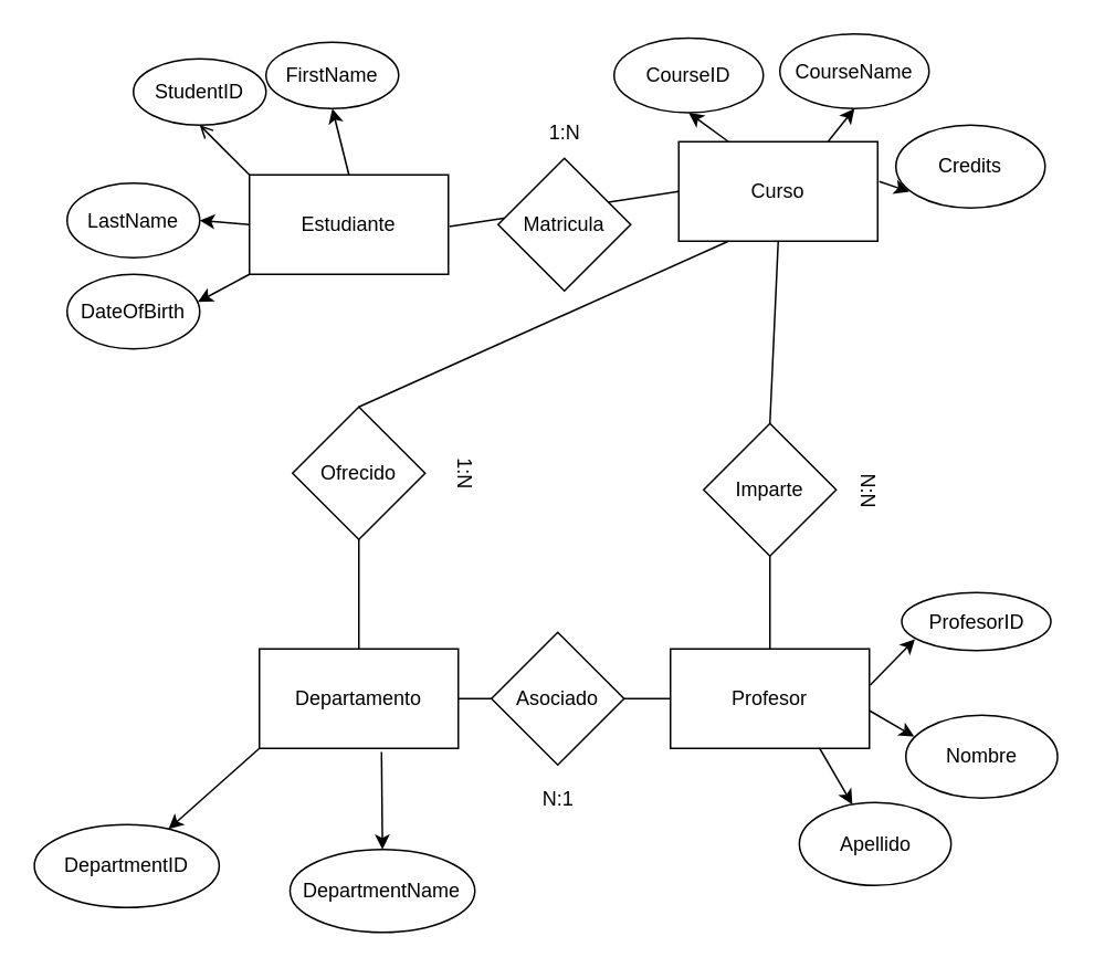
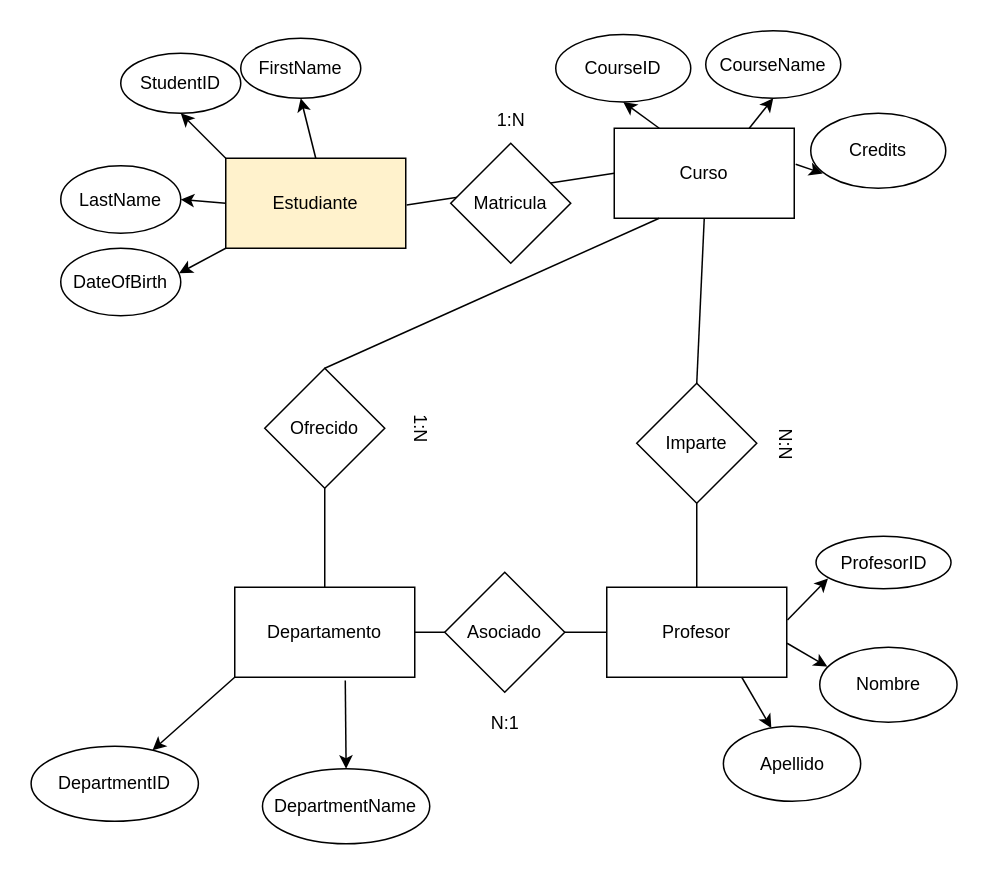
  <mxCell id="0" />
  <mxCell id="1" parent="0" />
- <mxCell id="2" style="edgeStyle=none;html=1;exitX=0;exitY=0;exitDx=0;exitDy=0;entryX=0.5;entryY=1;entryDx=0;entryDy=0;endArrow=open;" edge="1" parent="1" source="3" target="14"><mxGeometry relative="1" as="geometry" /></mxCell>
- <mxCell id="3" value="Estudiante" style="rounded=0;whiteSpace=wrap;html=1;" vertex="1" parent="1"><mxGeometry x="150" y="105" width="120" height="60" as="geometry" /></mxCell>
+ <mxCell id="2" style="edgeStyle=none;html=1;exitX=0;exitY=0;exitDx=0;exitDy=0;entryX=0.5;entryY=1;entryDx=0;entryDy=0;" edge="1" parent="1" source="3" target="14"><mxGeometry relative="1" as="geometry" /></mxCell>
+ <mxCell id="3" value="Estudiante" style="rounded=0;whiteSpace=wrap;html=1;fillColor=#fff2cc;" vertex="1" parent="1"><mxGeometry x="150" y="105" width="120" height="60" as="geometry" /></mxCell>
  <mxCell id="4" value="Curso" style="rounded=0;whiteSpace=wrap;html=1;" vertex="1" parent="1"><mxGeometry x="409" y="85" width="120" height="60" as="geometry" /></mxCell>
  <mxCell id="5" value="Profesor" style="rounded=0;whiteSpace=wrap;html=1;" vertex="1" parent="1"><mxGeometry x="404" y="391" width="120" height="60" as="geometry" /></mxCell>
  <mxCell id="6" value="Departamento" style="rounded=0;whiteSpace=wrap;html=1;" vertex="1" parent="1"><mxGeometry x="156" y="391" width="120" height="60" as="geometry" /></mxCell>
  <mxCell id="7" value="" style="endArrow=none;html=1;exitX=1.005;exitY=0.52;exitDx=0;exitDy=0;exitPerimeter=0;entryX=0;entryY=0.5;entryDx=0;entryDy=0;" edge="1" parent="1" source="3" target="4"><mxGeometry width="50" height="50" relative="1" as="geometry"><mxPoint x="370" y="135" as="sourcePoint" /><mxPoint x="420" y="85" as="targetPoint" /></mxGeometry></mxCell>
  <mxCell id="8" value="" style="endArrow=none;html=1;exitX=0.5;exitY=1;exitDx=0;exitDy=0;entryX=0.5;entryY=0;entryDx=0;entryDy=0;startArrow=none;" edge="1" parent="1" source="39" target="5"><mxGeometry width="50" height="50" relative="1" as="geometry"><mxPoint x="460" y="371.1" as="sourcePoint" /><mxPoint x="659.4" y="321" as="targetPoint" /></mxGeometry></mxCell>
  <mxCell id="9" value="" style="endArrow=none;html=1;exitX=1;exitY=0.5;exitDx=0;exitDy=0;entryX=0;entryY=0.5;entryDx=0;entryDy=0;" edge="1" parent="1" source="6" target="5"><mxGeometry width="50" height="50" relative="1" as="geometry"><mxPoint x="470" y="277" as="sourcePoint" /><mxPoint x="470" y="367" as="targetPoint" /></mxGeometry></mxCell>
  <mxCell id="10" value="1:N" style="text;html=1;align=center;verticalAlign=middle;resizable=0;points=[];autosize=1;strokeColor=none;fillColor=none;" vertex="1" parent="1"><mxGeometry x="320" y="65" width="40" height="30" as="geometry" /></mxCell>
  <mxCell id="11" value="&lt;span style=&quot;color: rgba(0, 0, 0, 0); font-family: monospace; font-size: 0px; text-align: start;&quot;&gt;%3CmxGraphModel%3E%3Croot%3E%3CmxCell%20id%3D%220%22%2F%3E%3CmxCell%20id%3D%221%22%20parent%3D%220%22%2F%3E%3CmxCell%20id%3D%222%22%20value%3D%22N%3A1%22%20style%3D%22text%3Bhtml%3D1%3Balign%3Dcenter%3BverticalAlign%3Dmiddle%3Bresizable%3D0%3Bpoints%3D%5B%5D%3Bautosize%3D1%3BstrokeColor%3Dnone%3BfillColor%3Dnone%3B%22%20vertex%3D%221%22%20parent%3D%221%22%3E%3CmxGeometry%20x%3D%22330%22%20y%3D%22230%22%20width%3D%2240%22%20height%3D%2230%22%20as%3D%22geometry%22%2F%3E%3C%2FmxCell%3E%3C%2Froot%3E%3C%2FmxGraphModel%3E&lt;/span&gt;" style="text;html=1;align=center;verticalAlign=middle;resizable=0;points=[];autosize=1;strokeColor=none;fillColor=none;" vertex="1" parent="1"><mxGeometry x="480" y="190" width="20" height="30" as="geometry" /></mxCell>
  <mxCell id="12" value="N:N" style="text;html=1;align=center;verticalAlign=middle;resizable=0;points=[];autosize=1;strokeColor=none;fillColor=none;rotation=90;" vertex="1" parent="1"><mxGeometry x="503.52" y="280" width="40" height="30" as="geometry" /></mxCell>
  <mxCell id="13" value="N:1" style="text;html=1;align=center;verticalAlign=middle;resizable=0;points=[];autosize=1;strokeColor=none;fillColor=none;rotation=0;" vertex="1" parent="1"><mxGeometry x="316" y="467" width="40" height="30" as="geometry" /></mxCell>
  <mxCell id="14" value="StudentID" style="ellipse;whiteSpace=wrap;html=1;fontStyle=0" vertex="1" parent="1"><mxGeometry x="80" y="35" width="80" height="40" as="geometry" /></mxCell>
  <mxCell id="15" style="edgeStyle=none;html=1;exitX=0.5;exitY=0;exitDx=0;exitDy=0;entryX=0.5;entryY=1;entryDx=0;entryDy=0;" edge="1" parent="1" source="3" target="16"><mxGeometry relative="1" as="geometry"><mxPoint x="230" y="95" as="sourcePoint" /></mxGeometry></mxCell>
  <mxCell id="16" value="FirstName" style="ellipse;whiteSpace=wrap;html=1;" vertex="1" parent="1"><mxGeometry x="160" y="25" width="80" height="40" as="geometry" /></mxCell>
  <mxCell id="17" style="edgeStyle=none;html=1;exitX=0;exitY=0.5;exitDx=0;exitDy=0;entryX=1;entryY=0.5;entryDx=0;entryDy=0;" edge="1" parent="1" source="3" target="18"><mxGeometry relative="1" as="geometry"><mxPoint x="90" y="190" as="sourcePoint" /></mxGeometry></mxCell>
  <mxCell id="18" value="LastName" style="ellipse;whiteSpace=wrap;html=1;" vertex="1" parent="1"><mxGeometry x="40" y="110" width="80" height="45" as="geometry" /></mxCell>
  <mxCell id="19" style="edgeStyle=none;html=1;exitX=0.25;exitY=1;exitDx=0;exitDy=0;entryX=0.986;entryY=0.37;entryDx=0;entryDy=0;entryPerimeter=0;" edge="1" parent="1" target="20"><mxGeometry relative="1" as="geometry"><mxPoint x="150" y="165" as="sourcePoint" /></mxGeometry></mxCell>
  <mxCell id="20" value="DateOfBirth" style="ellipse;whiteSpace=wrap;html=1;" vertex="1" parent="1"><mxGeometry x="40" y="165" width="80" height="45" as="geometry" /></mxCell>
  <mxCell id="21" style="edgeStyle=none;html=1;exitX=0.25;exitY=0;exitDx=0;exitDy=0;entryX=0.5;entryY=1;entryDx=0;entryDy=0;" edge="1" parent="1" source="4" target="22"><mxGeometry relative="1" as="geometry"><mxPoint x="480" y="47.5" as="sourcePoint" /></mxGeometry></mxCell>
  <mxCell id="22" value="CourseID" style="ellipse;whiteSpace=wrap;html=1;fontStyle=0" vertex="1" parent="1"><mxGeometry x="370" y="22.5" width="90" height="45" as="geometry" /></mxCell>
  <mxCell id="23" style="edgeStyle=none;html=1;exitX=0.75;exitY=0;exitDx=0;exitDy=0;entryX=0.5;entryY=1;entryDx=0;entryDy=0;" edge="1" parent="1" source="4" target="24"><mxGeometry relative="1" as="geometry"><mxPoint x="524" y="96.25" as="sourcePoint" /></mxGeometry></mxCell>
  <mxCell id="24" value="CourseName" style="ellipse;whiteSpace=wrap;html=1;" vertex="1" parent="1"><mxGeometry x="470" y="20" width="90" height="45" as="geometry" /></mxCell>
  <mxCell id="25" style="edgeStyle=none;html=1;exitX=1.008;exitY=0.4;exitDx=0;exitDy=0;entryX=0.089;entryY=0.803;entryDx=0;entryDy=0;exitPerimeter=0;entryPerimeter=0;" edge="1" parent="1" source="4" target="26"><mxGeometry relative="1" as="geometry"><mxPoint x="564" y="160" as="sourcePoint" /></mxGeometry></mxCell>
  <mxCell id="26" value="Credits" style="ellipse;whiteSpace=wrap;html=1;" vertex="1" parent="1"><mxGeometry x="540" y="75" width="90" height="50" as="geometry" /></mxCell>
  <mxCell id="27" style="edgeStyle=none;html=1;exitX=1.004;exitY=0.365;exitDx=0;exitDy=0;entryX=0.089;entryY=0.803;entryDx=0;entryDy=0;exitPerimeter=0;entryPerimeter=0;" edge="1" parent="1" source="5" target="28"><mxGeometry relative="1" as="geometry"><mxPoint x="528.48" y="411" as="sourcePoint" /></mxGeometry></mxCell>
  <mxCell id="28" value="ProfesorID" style="ellipse;whiteSpace=wrap;html=1;fontStyle=0" vertex="1" parent="1"><mxGeometry x="543.52" y="357" width="90" height="35" as="geometry" /></mxCell>
  <mxCell id="29" style="edgeStyle=none;html=1;exitX=1.002;exitY=0.622;exitDx=0;exitDy=0;entryX=0.055;entryY=0.258;entryDx=0;entryDy=0;exitPerimeter=0;entryPerimeter=0;" edge="1" parent="1" source="5" target="30"><mxGeometry relative="1" as="geometry"><mxPoint x="524.48" y="486.9" as="sourcePoint" /></mxGeometry></mxCell>
  <mxCell id="30" value="Nombre" style="ellipse;whiteSpace=wrap;html=1;" vertex="1" parent="1"><mxGeometry x="546" y="431" width="91.52" height="50" as="geometry" /></mxCell>
  <mxCell id="31" style="edgeStyle=none;html=1;exitX=0.75;exitY=1;exitDx=0;exitDy=0;" edge="1" parent="1" source="5" target="32"><mxGeometry relative="1" as="geometry"><mxPoint x="456" y="481" as="sourcePoint" /></mxGeometry></mxCell>
  <mxCell id="32" value="Apellido" style="ellipse;whiteSpace=wrap;html=1;" vertex="1" parent="1"><mxGeometry x="481.76" y="483.68" width="91.52" height="50" as="geometry" /></mxCell>
  <mxCell id="33" style="edgeStyle=none;html=1;exitX=0.614;exitY=1.036;exitDx=0;exitDy=0;exitPerimeter=0;" edge="1" parent="1" source="6" target="34"><mxGeometry relative="1" as="geometry"><mxPoint x="182.72" y="433.34" as="sourcePoint" /></mxGeometry></mxCell>
  <mxCell id="34" value="DepartmentName" style="ellipse;whiteSpace=wrap;html=1;" vertex="1" parent="1"><mxGeometry x="174.48" y="512" width="111.52" height="50" as="geometry" /></mxCell>
  <mxCell id="35" style="edgeStyle=none;html=1;exitX=0;exitY=1;exitDx=0;exitDy=0;" edge="1" parent="1" source="6" target="36"><mxGeometry relative="1" as="geometry"><mxPoint x="79.68" y="402.82" as="sourcePoint" /></mxGeometry></mxCell>
  <mxCell id="36" value="DepartmentID" style="ellipse;whiteSpace=wrap;html=1;fontStyle=0" vertex="1" parent="1"><mxGeometry x="20.24" y="497" width="111.52" height="50" as="geometry" /></mxCell>
  <mxCell id="37" value="Matricula" style="rhombus;whiteSpace=wrap;html=1;fontSize=12;fontColor=default;" vertex="1" parent="1"><mxGeometry x="300" y="95" width="80" height="80" as="geometry" /></mxCell>
  <mxCell id="38" value="" style="endArrow=none;html=1;exitX=0.5;exitY=1;exitDx=0;exitDy=0;entryX=0.5;entryY=0;entryDx=0;entryDy=0;" edge="1" parent="1" source="4" target="39"><mxGeometry width="50" height="50" relative="1" as="geometry"><mxPoint x="464" y="165" as="sourcePoint" /><mxPoint x="464" y="255" as="targetPoint" /></mxGeometry></mxCell>
  <mxCell id="39" value="Imparte" style="rhombus;whiteSpace=wrap;html=1;fontSize=12;fontColor=default;" vertex="1" parent="1"><mxGeometry x="424" y="255" width="80" height="80" as="geometry" /></mxCell>
  <mxCell id="40" value="Asociado" style="rhombus;whiteSpace=wrap;html=1;fontSize=12;fontColor=default;" vertex="1" parent="1"><mxGeometry x="296" y="381" width="80" height="80" as="geometry" /></mxCell>
  <mxCell id="41" value="Ofrecido" style="rhombus;whiteSpace=wrap;html=1;fontSize=12;fontColor=default;" vertex="1" parent="1"><mxGeometry x="176" y="245" width="80" height="80" as="geometry" /></mxCell>
  <mxCell id="42" value="" style="endArrow=none;html=1;exitX=0.25;exitY=1;exitDx=0;exitDy=0;entryX=0.5;entryY=0;entryDx=0;entryDy=0;" edge="1" parent="1" source="4" target="41"><mxGeometry width="50" height="50" relative="1" as="geometry"><mxPoint x="474" y="175" as="sourcePoint" /><mxPoint x="474" y="265" as="targetPoint" /></mxGeometry></mxCell>
  <mxCell id="43" value="" style="endArrow=none;html=1;exitX=0.5;exitY=1;exitDx=0;exitDy=0;entryX=0.5;entryY=0;entryDx=0;entryDy=0;" edge="1" parent="1" source="41" target="6"><mxGeometry width="50" height="50" relative="1" as="geometry"><mxPoint x="444" y="175" as="sourcePoint" /><mxPoint x="226" y="255" as="targetPoint" /></mxGeometry></mxCell>
  <mxCell id="44" value="1:N" style="text;html=1;align=center;verticalAlign=middle;resizable=0;points=[];autosize=1;strokeColor=none;fillColor=none;rotation=90;" vertex="1" parent="1"><mxGeometry x="260" y="270" width="40" height="30" as="geometry" /></mxCell>
